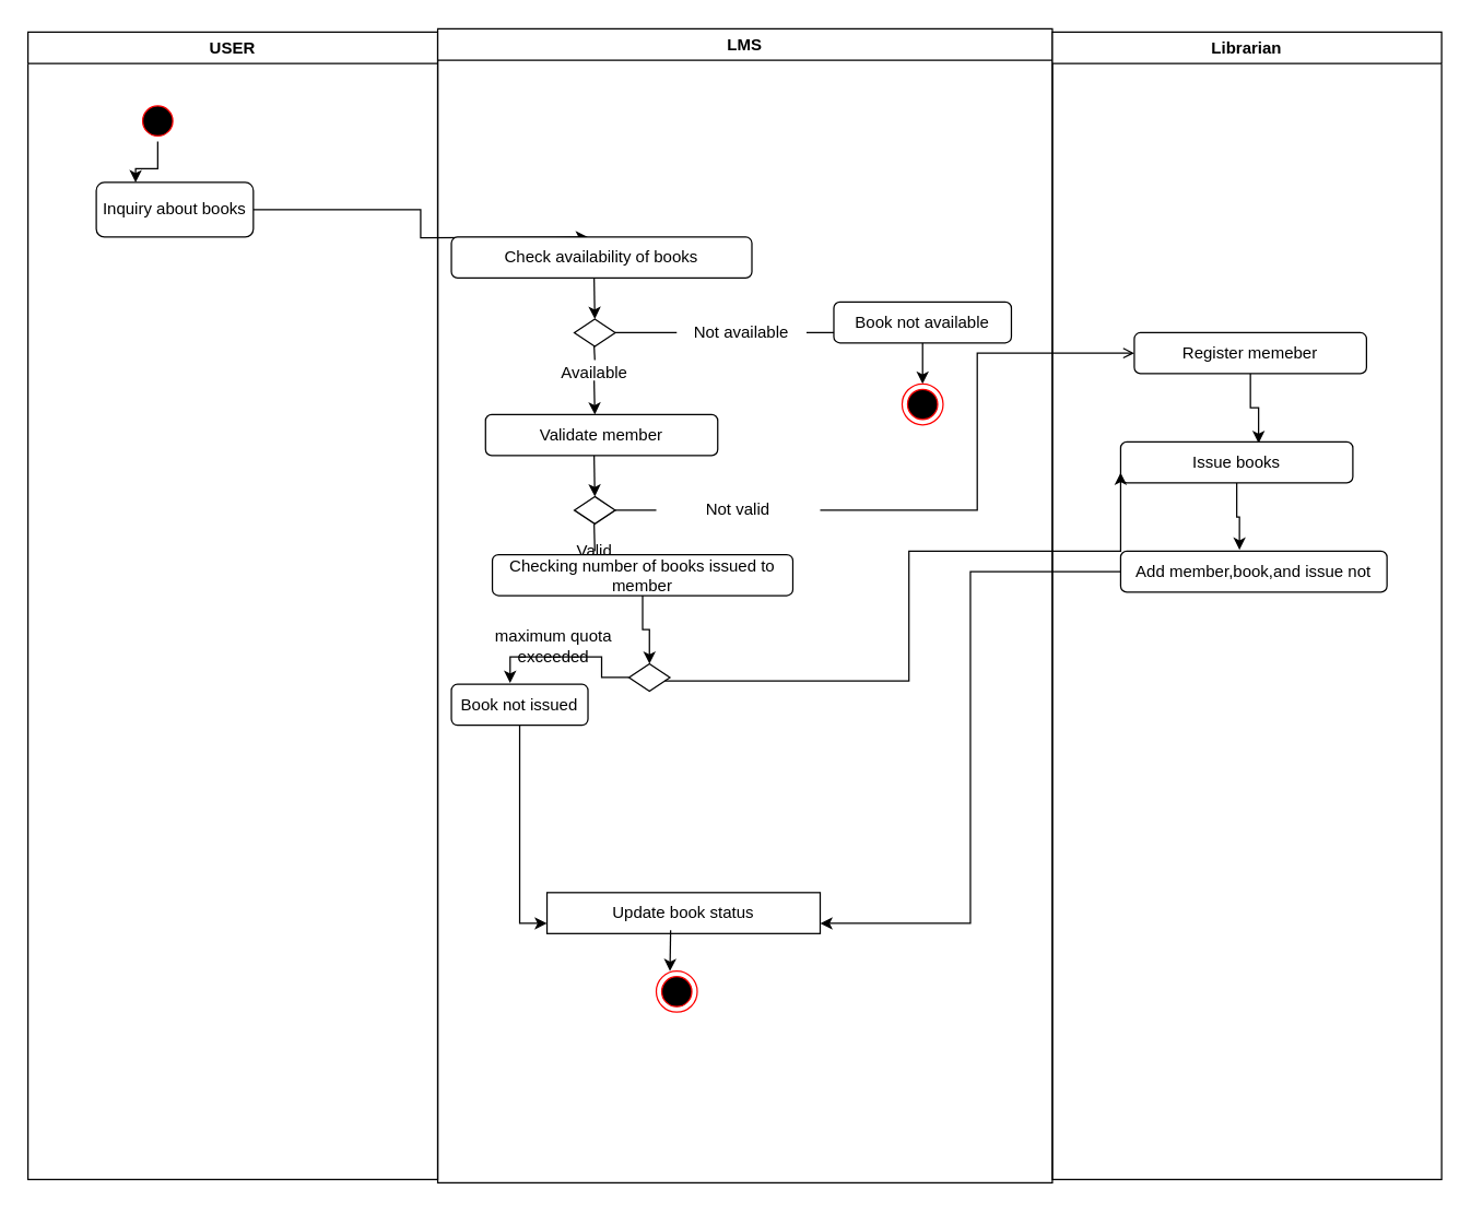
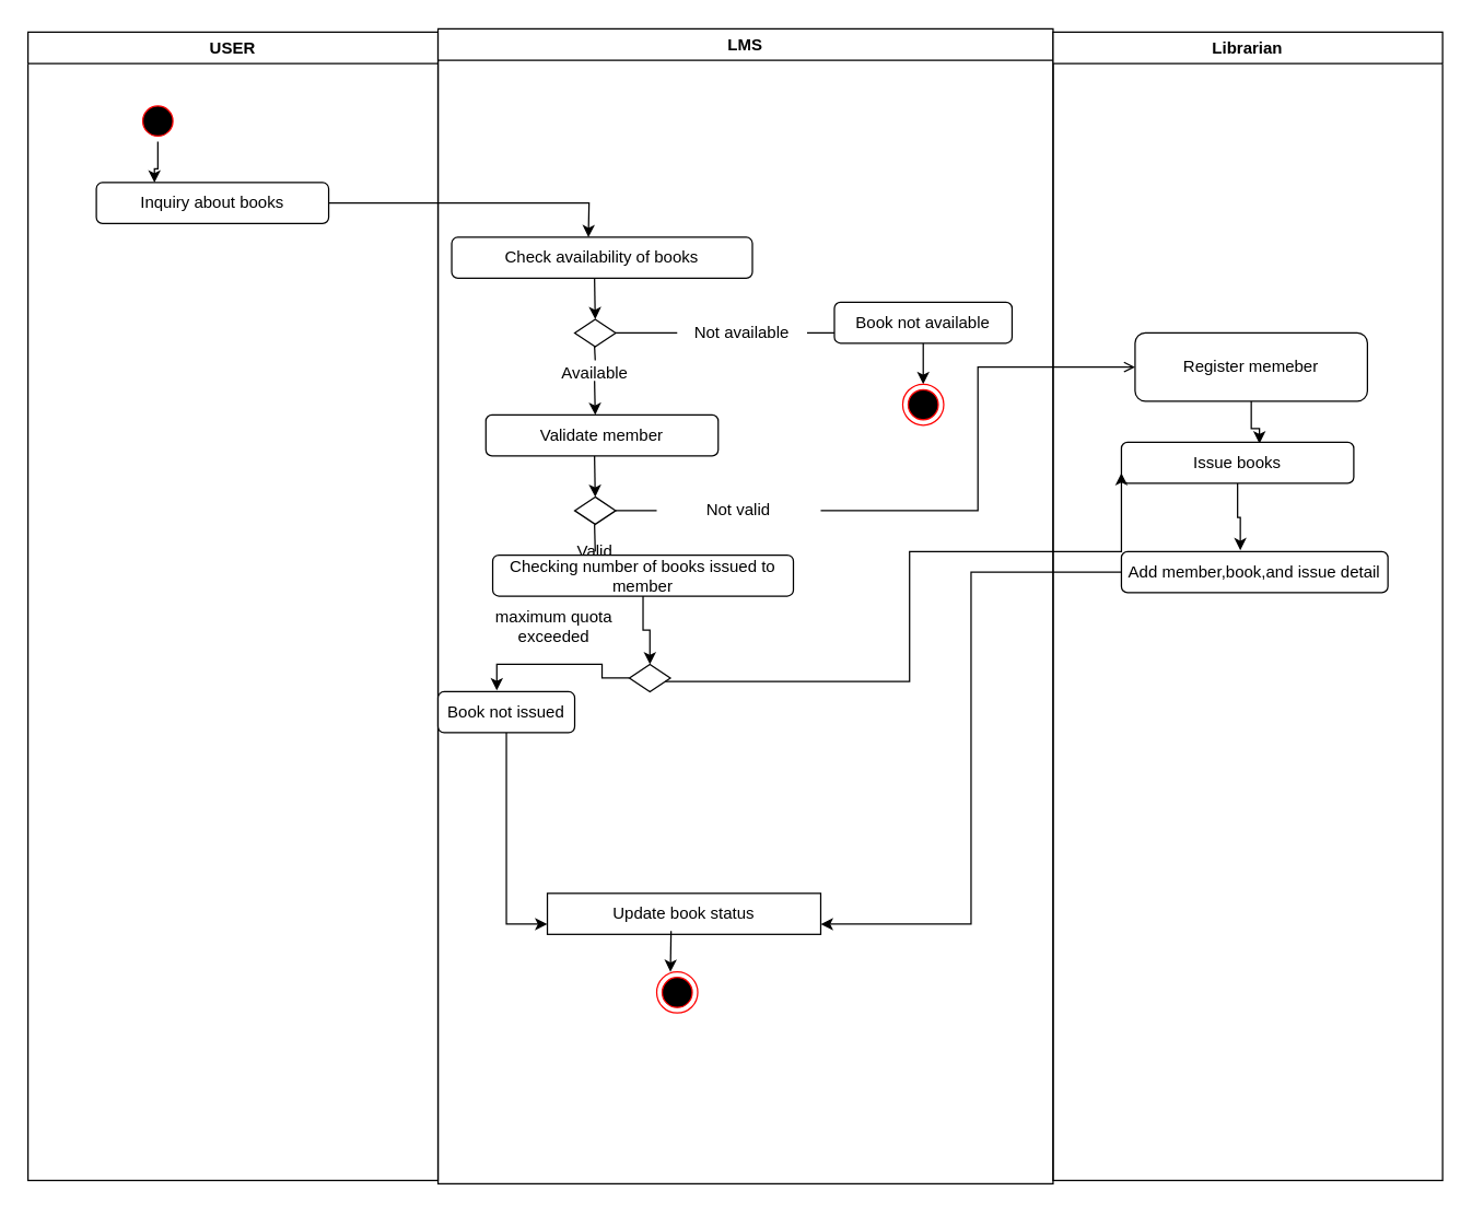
  <mxCell id="0" />
  <mxCell id="1" parent="0" />
  <mxCell id="2" style="edgeStyle=orthogonalEdgeStyle;rounded=0;orthogonalLoop=1;jettySize=auto;html=1;" edge="1" parent="1" source="3"><mxGeometry relative="1" as="geometry"><mxPoint x="430" y="173" as="targetPoint" /></mxGeometry></mxCell>
- <mxCell id="3" value="Inquiry about books" style="rounded=1;whiteSpace=wrap;html=1;" vertex="1" parent="1"><mxGeometry x="70" y="133" width="115" height="40" as="geometry" /></mxCell>
+ <mxCell id="3" value="Inquiry about books" style="rounded=1;whiteSpace=wrap;html=1;" vertex="1" parent="1"><mxGeometry x="70" y="133" width="170" height="30" as="geometry" /></mxCell>
  <mxCell id="4" style="edgeStyle=orthogonalEdgeStyle;rounded=0;orthogonalLoop=1;jettySize=auto;html=1;entryX=0.25;entryY=0;entryDx=0;entryDy=0;" edge="1" parent="1" source="5" target="3"><mxGeometry relative="1" as="geometry" /></mxCell>
  <mxCell id="5" value="" style="ellipse;html=1;shape=startState;fillColor=#000000;strokeColor=#ff0000;" vertex="1" parent="1"><mxGeometry x="100" y="73" width="30" height="30" as="geometry" /></mxCell>
  <mxCell id="6" value="Check availability of books" style="rounded=1;whiteSpace=wrap;html=1;" vertex="1" parent="1"><mxGeometry x="330" y="173" width="220" height="30" as="geometry" /></mxCell>
  <mxCell id="7" value="Validate member" style="rounded=1;whiteSpace=wrap;html=1;" vertex="1" parent="1"><mxGeometry x="355" y="303" width="170" height="30" as="geometry" /></mxCell>
  <mxCell id="8" value="Update book status" style="whiteSpace=wrap;html=1;rounded=0;" vertex="1" parent="1"><mxGeometry x="400" y="653" width="200" height="30" as="geometry" /></mxCell>
  <mxCell id="9" value="" style="rhombus;whiteSpace=wrap;html=1;" vertex="1" parent="1"><mxGeometry x="420" y="233" width="30" height="20" as="geometry" /></mxCell>
  <mxCell id="10" value="" style="rhombus;whiteSpace=wrap;html=1;" vertex="1" parent="1"><mxGeometry x="420" y="363" width="30" height="20" as="geometry" /></mxCell>
  <mxCell id="11" value="" style="endArrow=classic;html=1;entryX=0.5;entryY=0;entryDx=0;entryDy=0;" edge="1" parent="1" target="9"><mxGeometry width="50" height="50" relative="1" as="geometry"><mxPoint x="434.5" y="203" as="sourcePoint" /><mxPoint x="434.5" y="253" as="targetPoint" /></mxGeometry></mxCell>
  <mxCell id="12" value="Available" style="text;html=1;strokeColor=none;fillColor=none;align=center;verticalAlign=middle;whiteSpace=wrap;rounded=0;" vertex="1" parent="1"><mxGeometry x="415" y="263" width="40" height="20" as="geometry" /></mxCell>
  <mxCell id="13" value="" style="endArrow=none;html=1;" edge="1" parent="1"><mxGeometry width="50" height="50" relative="1" as="geometry"><mxPoint x="435" y="263" as="sourcePoint" /><mxPoint x="434.5" y="253" as="targetPoint" /></mxGeometry></mxCell>
  <mxCell id="14" value="" style="endArrow=classic;html=1;" edge="1" parent="1"><mxGeometry width="50" height="50" relative="1" as="geometry"><mxPoint x="434.5" y="278" as="sourcePoint" /><mxPoint x="435" y="303" as="targetPoint" /></mxGeometry></mxCell>
  <mxCell id="15" value="" style="endArrow=classic;html=1;entryX=0.5;entryY=0;entryDx=0;entryDy=0;" edge="1" parent="1" target="10"><mxGeometry width="50" height="50" relative="1" as="geometry"><mxPoint x="434.5" y="333" as="sourcePoint" /><mxPoint x="434.5" y="403" as="targetPoint" /></mxGeometry></mxCell>
  <mxCell id="16" value="Valid" style="text;html=1;strokeColor=none;fillColor=none;align=center;verticalAlign=middle;whiteSpace=wrap;rounded=0;" vertex="1" parent="1"><mxGeometry x="415" y="393" width="40" height="20" as="geometry" /></mxCell>
  <mxCell id="17" value="" style="endArrow=none;html=1;" edge="1" parent="1"><mxGeometry width="50" height="50" relative="1" as="geometry"><mxPoint x="434.5" y="383" as="sourcePoint" /><mxPoint x="435" y="403" as="targetPoint" /></mxGeometry></mxCell>
  <mxCell id="18" value="" style="endArrow=classic;html=1;" edge="1" parent="1"><mxGeometry width="50" height="50" relative="1" as="geometry"><mxPoint x="434.5" y="413" as="sourcePoint" /><mxPoint x="435" y="433" as="targetPoint" /></mxGeometry></mxCell>
  <mxCell id="19" style="edgeStyle=orthogonalEdgeStyle;rounded=0;orthogonalLoop=1;jettySize=auto;html=1;entryX=0.594;entryY=0.033;entryDx=0;entryDy=0;entryPerimeter=0;" edge="1" parent="1" source="20" target="42"><mxGeometry relative="1" as="geometry" /></mxCell>
- <mxCell id="20" value="Register memeber" style="rounded=1;whiteSpace=wrap;html=1;" vertex="1" parent="1"><mxGeometry x="830" y="243" width="170" height="30" as="geometry" /></mxCell>
+ <mxCell id="20" value="Register memeber" style="rounded=1;whiteSpace=wrap;html=1;" vertex="1" parent="1"><mxGeometry x="830" y="243" width="170" height="50" as="geometry" /></mxCell>
  <mxCell id="21" value="Not available" style="text;html=1;strokeColor=none;fillColor=none;align=center;verticalAlign=middle;whiteSpace=wrap;rounded=0;" vertex="1" parent="1"><mxGeometry x="495" y="233" width="95" height="20" as="geometry" /></mxCell>
  <mxCell id="22" style="edgeStyle=orthogonalEdgeStyle;rounded=0;orthogonalLoop=1;jettySize=auto;html=1;entryX=0;entryY=0.5;entryDx=0;entryDy=0;endArrow=open;" edge="1" parent="1" source="23" target="20"><mxGeometry relative="1" as="geometry" /></mxCell>
  <mxCell id="23" value="Not valid" style="text;html=1;strokeColor=none;fillColor=none;align=center;verticalAlign=middle;whiteSpace=wrap;rounded=0;" vertex="1" parent="1"><mxGeometry x="480" y="363" width="120" height="20" as="geometry" /></mxCell>
  <mxCell id="24" value="" style="endArrow=classic;html=1;" edge="1" parent="1" source="21"><mxGeometry width="50" height="50" relative="1" as="geometry"><mxPoint x="550" y="273" as="sourcePoint" /><mxPoint x="630" y="243" as="targetPoint" /></mxGeometry></mxCell>
  <mxCell id="25" value="" style="endArrow=none;html=1;entryX=0;entryY=0.5;entryDx=0;entryDy=0;exitX=1;exitY=0.5;exitDx=0;exitDy=0;" edge="1" parent="1" source="9" target="21"><mxGeometry width="50" height="50" relative="1" as="geometry"><mxPoint x="440" y="313" as="sourcePoint" /><mxPoint x="490" y="263" as="targetPoint" /></mxGeometry></mxCell>
  <mxCell id="26" value="" style="endArrow=none;html=1;entryX=0;entryY=0.5;entryDx=0;entryDy=0;exitX=1;exitY=0.5;exitDx=0;exitDy=0;entryPerimeter=0;" edge="1" parent="1" source="10" target="23"><mxGeometry width="50" height="50" relative="1" as="geometry"><mxPoint x="440" y="313" as="sourcePoint" /><mxPoint x="490" y="263" as="targetPoint" /></mxGeometry></mxCell>
- <mxCell id="27" value="maximum quota&lt;br&gt;exceeded" style="text;html=1;strokeColor=none;fillColor=none;align=center;verticalAlign=middle;whiteSpace=wrap;rounded=0;" vertex="1" parent="1"><mxGeometry x="340" y="463" width="130" height="20" as="geometry" /></mxCell>
+ <mxCell id="27" value="maximum quota&lt;br&gt;exceeded" style="text;html=1;strokeColor=none;fillColor=none;align=center;verticalAlign=middle;whiteSpace=wrap;rounded=0;" vertex="1" parent="1"><mxGeometry x="340" y="448" width="130" height="20" as="geometry" /></mxCell>
  <mxCell id="28" value="USER" style="swimlane;" vertex="1" parent="1"><mxGeometry x="20" width="300" height="840" as="geometry" y="23" /></mxCell>
  <mxCell id="29" value="LMS" style="swimlane;" vertex="1" parent="1"><mxGeometry x="320" y="20.5" width="450" height="845" as="geometry" /></mxCell>
  <mxCell id="30" style="edgeStyle=orthogonalEdgeStyle;rounded=0;orthogonalLoop=1;jettySize=auto;html=1;entryX=0.5;entryY=0;entryDx=0;entryDy=0;" edge="1" parent="29" source="31" target="39"><mxGeometry relative="1" as="geometry" /></mxCell>
  <mxCell id="31" value="Book not available" style="rounded=1;whiteSpace=wrap;html=1;" vertex="1" parent="29"><mxGeometry x="290" y="200" width="130" height="30" as="geometry" /></mxCell>
  <mxCell id="32" style="edgeStyle=orthogonalEdgeStyle;rounded=0;orthogonalLoop=1;jettySize=auto;html=1;entryX=0.5;entryY=0;entryDx=0;entryDy=0;" edge="1" parent="29" source="33" target="35"><mxGeometry relative="1" as="geometry" /></mxCell>
  <mxCell id="33" value="Checking number of books issued to member" style="rounded=1;whiteSpace=wrap;html=1;" vertex="1" parent="29"><mxGeometry x="40" y="385" width="220" height="30" as="geometry" /></mxCell>
  <mxCell id="34" style="edgeStyle=orthogonalEdgeStyle;rounded=0;orthogonalLoop=1;jettySize=auto;html=1;entryX=0.43;entryY=-0.033;entryDx=0;entryDy=0;entryPerimeter=0;" edge="1" parent="29" source="35" target="36"><mxGeometry relative="1" as="geometry" /></mxCell>
  <mxCell id="35" value="" style="rhombus;whiteSpace=wrap;html=1;" vertex="1" parent="29"><mxGeometry x="140" y="465" width="30" height="20" as="geometry" /></mxCell>
- <mxCell id="36" value="Book not issued" style="rounded=1;whiteSpace=wrap;html=1;" vertex="1" parent="29"><mxGeometry x="10" y="480" width="100" height="30" as="geometry" /></mxCell>
+ <mxCell id="36" value="Book not issued" style="rounded=1;whiteSpace=wrap;html=1;" vertex="1" parent="29"><mxGeometry y="485" width="100" height="30" as="geometry" /></mxCell>
  <mxCell id="37" value="" style="endArrow=classic;html=1;" edge="1" parent="29"><mxGeometry width="50" height="50" relative="1" as="geometry"><mxPoint x="170.5" y="660" as="sourcePoint" /><mxPoint x="170" y="690" as="targetPoint" /></mxGeometry></mxCell>
  <mxCell id="38" value="" style="ellipse;html=1;shape=endState;fillColor=#000000;strokeColor=#ff0000;" vertex="1" parent="29"><mxGeometry x="160" y="690" width="30" height="30" as="geometry" /></mxCell>
  <mxCell id="39" value="" style="ellipse;html=1;shape=endState;fillColor=#000000;strokeColor=#ff0000;" vertex="1" parent="29"><mxGeometry x="340" y="260" width="30" height="30" as="geometry" /></mxCell>
  <mxCell id="40" value="Librarian" style="swimlane;" vertex="1" parent="1"><mxGeometry x="770" width="285" height="840" as="geometry" y="23" /></mxCell>
  <mxCell id="41" style="edgeStyle=orthogonalEdgeStyle;rounded=0;orthogonalLoop=1;jettySize=auto;html=1;entryX=0.446;entryY=-0.033;entryDx=0;entryDy=0;entryPerimeter=0;" edge="1" parent="40" source="42" target="43"><mxGeometry relative="1" as="geometry" /></mxCell>
  <mxCell id="42" value="Issue books" style="rounded=1;whiteSpace=wrap;html=1;" vertex="1" parent="40"><mxGeometry x="50" y="300" width="170" height="30" as="geometry" /></mxCell>
- <mxCell id="43" value="Add member,book,and issue not" style="rounded=1;whiteSpace=wrap;html=1;" vertex="1" parent="40"><mxGeometry x="50" y="380" width="195" height="30" as="geometry" /></mxCell>
+ <mxCell id="43" value="Add member,book,and issue detail" style="rounded=1;whiteSpace=wrap;html=1;" vertex="1" parent="40"><mxGeometry x="50" y="380" width="195" height="30" as="geometry" /></mxCell>
  <mxCell id="44" style="edgeStyle=orthogonalEdgeStyle;rounded=0;orthogonalLoop=1;jettySize=auto;html=1;entryX=0;entryY=0.75;entryDx=0;entryDy=0;" edge="1" parent="1" source="35" target="42"><mxGeometry relative="1" as="geometry"><Array as="points"><mxPoint x="665" y="498" /><mxPoint x="665" y="403" /><mxPoint x="820" y="403" /></Array></mxGeometry></mxCell>
  <mxCell id="45" style="edgeStyle=orthogonalEdgeStyle;rounded=0;orthogonalLoop=1;jettySize=auto;html=1;entryX=0;entryY=0.75;entryDx=0;entryDy=0;" edge="1" parent="1" source="36" target="8"><mxGeometry relative="1" as="geometry" /></mxCell>
  <mxCell id="46" style="edgeStyle=orthogonalEdgeStyle;rounded=0;orthogonalLoop=1;jettySize=auto;html=1;entryX=1;entryY=0.75;entryDx=0;entryDy=0;" edge="1" parent="1" source="43" target="8"><mxGeometry relative="1" as="geometry" /></mxCell>
